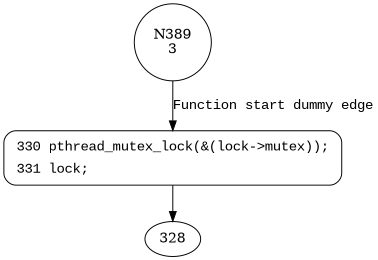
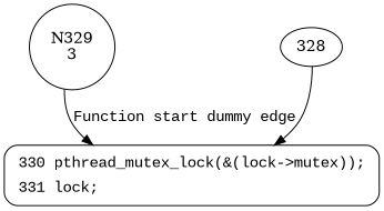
  digraph {
-   n1 [label="N389\n3" shape=circle]
+   n1 [label="N329\n3" shape=circle]
    n2 [fillcolor=white fontname="Courier New" label=<<table border="0" cellborder="0" cellpadding="3" bgcolor="white"><tr><td align="right">330</td><td align="left">pthread_mutex_lock(&amp;(lock-&gt;mutex));</td></tr><tr><td align="right">331</td><td align="left">lock;</td></tr></table>> penwidth=1 shape=Mrecord style="filled,bold"]
    328
    n1 -> n2 [fontname="Courier New" label="Function start dummy edge"]
-   n2 -> 328
+   328 -> n2
  }
